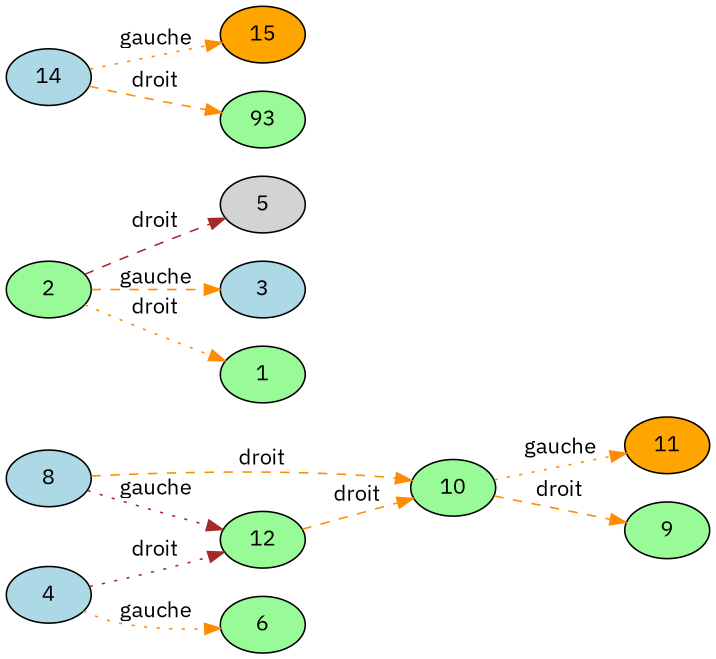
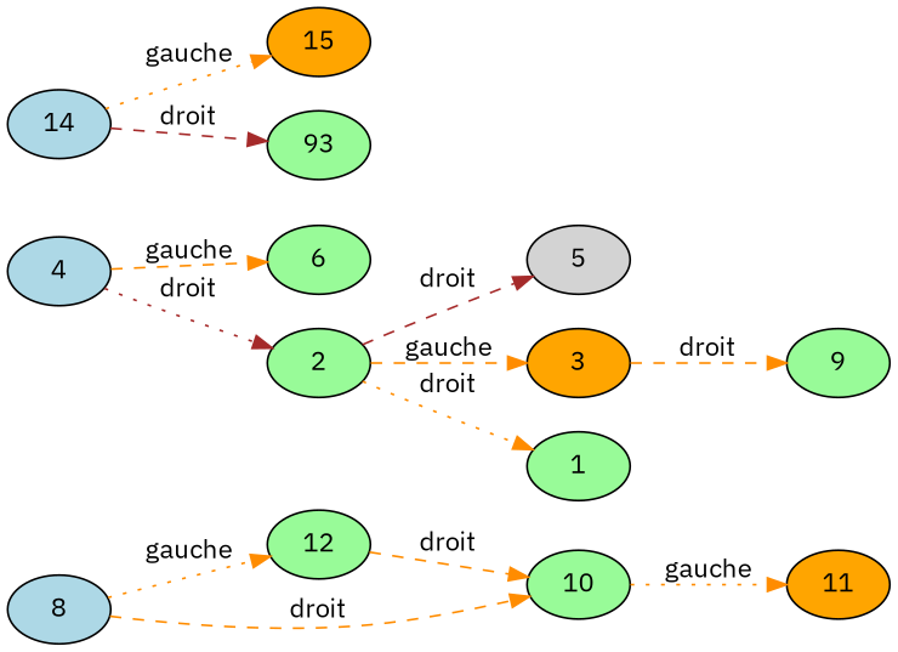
  digraph {
    fontname="IBM Plex Sans"
    rankdir=LR
    node [fillcolor=palegreen fontname="IBM Plex Sans" style=filled]
    edge [color=darkorange fontname="IBM Plex Sans" style=dotted]
    8 [fillcolor=lightblue]
    12
    10
    4 [fillcolor=lightblue]
    6
    2
    14 [fillcolor=lightblue]
    15 [fillcolor=orange]
    n9 [label=93]
    11 [fillcolor=orange]
    9
    5 [fillcolor=lightgrey]
-   3 [fillcolor=lightblue]
+   3 [fillcolor=orange]
    1
-   8 -> 12 [color=brown label=gauche]
+   8 -> 12 [label=gauche]
    8 -> 10 [label=droit style=dashed]
    12 -> 10 [label=droit style=dashed]
    10 -> 11 [label=gauche]
-   10 -> 9 [label=droit style=dashed]
-   4 -> 6 [label=gauche]
-   4 -> 12 [color=brown label=droit]
+   3 -> 9 [label=droit style=dashed]
+   4 -> 6 [label=gauche style=dashed]
+   4 -> 2 [color=brown label=droit]
    2 -> 5 [color=brown label=droit style=dashed]
    2 -> 3 [label=gauche style=dashed]
    2 -> 1 [label=droit]
    14 -> 15 [label=gauche]
-   14 -> n9 [label=droit style=dashed]
+   14 -> n9 [color=brown label=droit style=dashed]
  }
